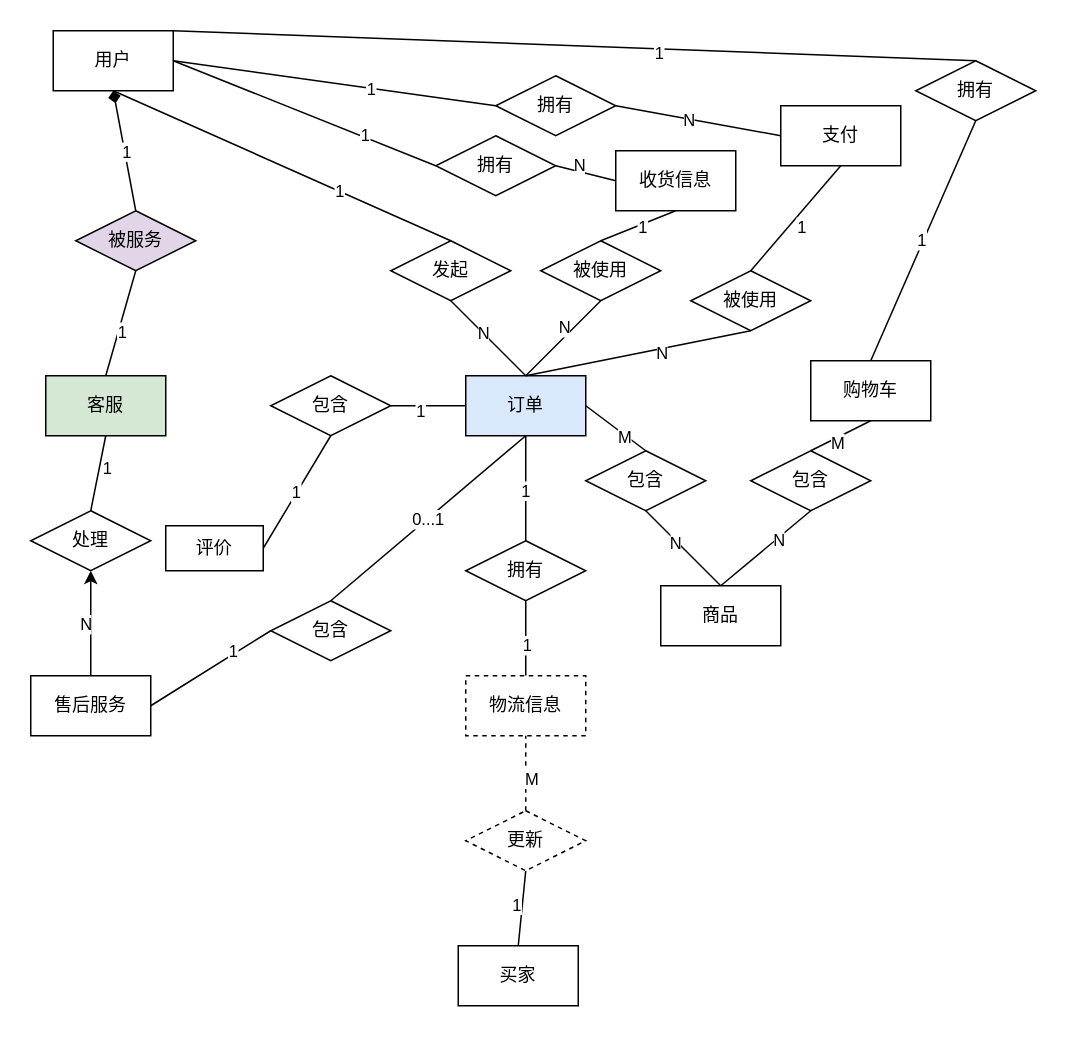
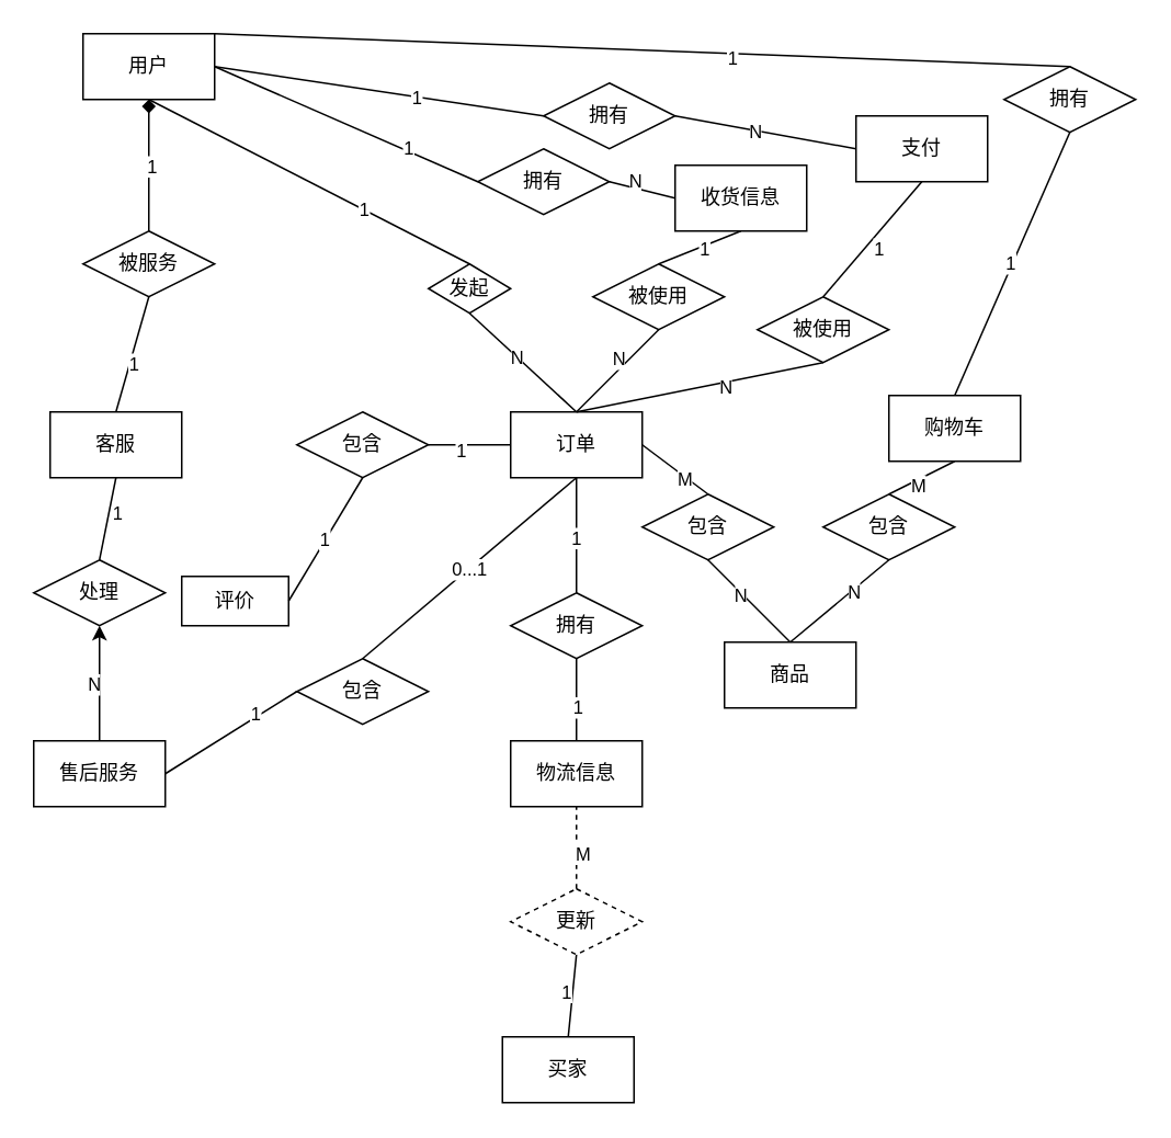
  <mxCell id="0" />
  <mxCell id="1" parent="0" />
- <mxCell id="2" value="用户" style="rounded=0;whiteSpace=wrap;html=1;" vertex="1" parent="1"><mxGeometry x="35" y="20" width="80" height="40" as="geometry" /></mxCell>
- <mxCell id="3" value="订单" style="rounded=0;whiteSpace=wrap;html=1;fillColor=#dae8fc;" vertex="1" parent="1"><mxGeometry x="310" y="250" width="80" height="40" as="geometry" /></mxCell>
+ <mxCell id="2" value="用户" style="rounded=0;whiteSpace=wrap;html=1;" vertex="1" parent="1"><mxGeometry y="20" width="80" height="40" as="geometry" x="50" /></mxCell>
+ <mxCell id="3" value="订单" style="rounded=0;whiteSpace=wrap;html=1;" vertex="1" parent="1"><mxGeometry x="310" y="250" width="80" height="40" as="geometry" /></mxCell>
  <mxCell id="4" value="" style="endArrow=none;html=1;rounded=0;entryX=0.5;entryY=1;entryDx=0;entryDy=0;exitX=0.5;exitY=0;exitDx=0;exitDy=0;" edge="1" parent="1" source="6" target="2"><mxGeometry width="50" height="50" relative="1" as="geometry"><mxPoint x="290" y="140" as="sourcePoint" /><mxPoint x="290" y="130" as="targetPoint" /></mxGeometry></mxCell>
  <mxCell id="5" value="1" style="edgeLabel;html=1;align=center;verticalAlign=middle;resizable=0;points=[];" vertex="1" connectable="0" parent="4"><mxGeometry x="-0.333" relative="1" as="geometry"><mxPoint as="offset" /></mxGeometry></mxCell>
- <mxCell id="6" value="发起" style="rhombus;whiteSpace=wrap;html=1;" vertex="1" parent="1"><mxGeometry x="260" y="160" width="80" height="40" as="geometry" /></mxCell>
+ <mxCell id="6" value="发起" style="rhombus;whiteSpace=wrap;html=1;" vertex="1" parent="1"><mxGeometry x="260" y="160" width="50" height="30" as="geometry" /></mxCell>
  <mxCell id="7" value="" style="endArrow=none;html=1;rounded=0;exitX=0.5;exitY=0;exitDx=0;exitDy=0;entryX=0.5;entryY=1;entryDx=0;entryDy=0;" edge="1" parent="1" source="3" target="6"><mxGeometry width="50" height="50" relative="1" as="geometry"><mxPoint x="300" y="230" as="sourcePoint" /><mxPoint x="350" y="180" as="targetPoint" /></mxGeometry></mxCell>
  <mxCell id="8" value="N" style="edgeLabel;html=1;align=center;verticalAlign=middle;resizable=0;points=[];" vertex="1" connectable="0" parent="7"><mxGeometry x="0.133" relative="1" as="geometry"><mxPoint as="offset" /></mxGeometry></mxCell>
  <mxCell id="9" value="包含" style="rhombus;whiteSpace=wrap;html=1;" vertex="1" parent="1"><mxGeometry x="390" y="300" width="80" height="40" as="geometry" /></mxCell>
  <mxCell id="10" value="" style="endArrow=none;html=1;rounded=0;entryX=1;entryY=0.5;entryDx=0;entryDy=0;exitX=0.5;exitY=0;exitDx=0;exitDy=0;" edge="1" parent="1" source="9" target="3"><mxGeometry width="50" height="50" relative="1" as="geometry"><mxPoint x="230" y="310" as="sourcePoint" /><mxPoint x="280" y="260" as="targetPoint" /></mxGeometry></mxCell>
  <mxCell id="11" value="M" style="edgeLabel;html=1;align=center;verticalAlign=middle;resizable=0;points=[];" vertex="1" connectable="0" parent="10"><mxGeometry x="-0.333" y="1" relative="1" as="geometry"><mxPoint as="offset" /></mxGeometry></mxCell>
  <mxCell id="12" value="" style="endArrow=none;html=1;rounded=0;entryX=0.5;entryY=1;entryDx=0;entryDy=0;exitX=0.5;exitY=0;exitDx=0;exitDy=0;" edge="1" parent="1" source="14" target="9"><mxGeometry width="50" height="50" relative="1" as="geometry"><mxPoint x="290" y="350" as="sourcePoint" /><mxPoint x="300" y="360" as="targetPoint" /></mxGeometry></mxCell>
  <mxCell id="13" value="N" style="edgeLabel;html=1;align=center;verticalAlign=middle;resizable=0;points=[];" vertex="1" connectable="0" parent="12"><mxGeometry x="0.2" y="1" relative="1" as="geometry"><mxPoint as="offset" /></mxGeometry></mxCell>
  <mxCell id="14" value="商品" style="rounded=0;whiteSpace=wrap;html=1;" vertex="1" parent="1"><mxGeometry x="440" y="390" width="80" height="40" as="geometry" /></mxCell>
  <mxCell id="15" value="" style="endArrow=none;html=1;rounded=0;entryX=0.5;entryY=0;entryDx=0;entryDy=0;exitX=1;exitY=0;exitDx=0;exitDy=0;" edge="1" parent="1" source="2" target="17"><mxGeometry width="50" height="50" relative="1" as="geometry"><mxPoint x="470" y="80" as="sourcePoint" /><mxPoint x="410" y="140" as="targetPoint" /></mxGeometry></mxCell>
  <mxCell id="16" value="1" style="edgeLabel;html=1;align=center;verticalAlign=middle;resizable=0;points=[];" vertex="1" connectable="0" parent="15"><mxGeometry x="0.21" y="-2" relative="1" as="geometry"><mxPoint as="offset" /></mxGeometry></mxCell>
  <mxCell id="17" value="拥有" style="rhombus;whiteSpace=wrap;html=1;" vertex="1" parent="1"><mxGeometry x="610" y="40" width="80" height="40" as="geometry" /></mxCell>
  <mxCell id="18" value="" style="endArrow=none;html=1;rounded=0;entryX=0.5;entryY=1;entryDx=0;entryDy=0;exitX=0.5;exitY=0;exitDx=0;exitDy=0;" edge="1" parent="1" source="20" target="17"><mxGeometry width="50" height="50" relative="1" as="geometry"><mxPoint x="400" y="200" as="sourcePoint" /><mxPoint x="420" y="250" as="targetPoint" /></mxGeometry></mxCell>
  <mxCell id="19" value="1" style="edgeLabel;html=1;align=center;verticalAlign=middle;resizable=0;points=[];" vertex="1" connectable="0" parent="18"><mxGeometry y="1" relative="1" as="geometry"><mxPoint as="offset" /></mxGeometry></mxCell>
  <mxCell id="20" value="购物车" style="rounded=0;whiteSpace=wrap;html=1;" vertex="1" parent="1"><mxGeometry x="540" y="240" width="80" height="40" as="geometry" /></mxCell>
  <mxCell id="21" value="" style="endArrow=none;html=1;rounded=0;entryX=0.5;entryY=1;entryDx=0;entryDy=0;exitX=0.5;exitY=0;exitDx=0;exitDy=0;" edge="1" parent="1" source="23" target="20"><mxGeometry width="50" height="50" relative="1" as="geometry"><mxPoint x="400" y="280" as="sourcePoint" /><mxPoint x="400" y="280" as="targetPoint" /></mxGeometry></mxCell>
  <mxCell id="22" value="M" style="edgeLabel;html=1;align=center;verticalAlign=middle;resizable=0;points=[];" vertex="1" connectable="0" parent="21"><mxGeometry x="-0.2" y="-3" relative="1" as="geometry"><mxPoint as="offset" /></mxGeometry></mxCell>
  <mxCell id="23" value="包含" style="rhombus;whiteSpace=wrap;html=1;" vertex="1" parent="1"><mxGeometry x="500" y="300" width="80" height="40" as="geometry" /></mxCell>
  <mxCell id="24" value="" style="endArrow=none;html=1;rounded=0;exitX=0.5;exitY=0;exitDx=0;exitDy=0;entryX=0.5;entryY=1;entryDx=0;entryDy=0;" edge="1" parent="1" source="14" target="23"><mxGeometry width="50" height="50" relative="1" as="geometry"><mxPoint x="440" y="420" as="sourcePoint" /><mxPoint x="490" y="370" as="targetPoint" /></mxGeometry></mxCell>
  <mxCell id="25" value="N" style="edgeLabel;html=1;align=center;verticalAlign=middle;resizable=0;points=[];" vertex="1" connectable="0" parent="24"><mxGeometry x="0.248" y="-1" relative="1" as="geometry"><mxPoint as="offset" /></mxGeometry></mxCell>
  <mxCell id="26" value="" style="endArrow=none;html=1;rounded=0;entryX=0;entryY=0.5;entryDx=0;entryDy=0;exitX=1;exitY=0.5;exitDx=0;exitDy=0;" edge="1" parent="1" source="29" target="3"><mxGeometry width="50" height="50" relative="1" as="geometry"><mxPoint x="290" y="320" as="sourcePoint" /><mxPoint x="170" y="310" as="targetPoint" /></mxGeometry></mxCell>
  <mxCell id="27" value="1" style="edgeLabel;html=1;align=center;verticalAlign=middle;resizable=0;points=[];" vertex="1" connectable="0" parent="26"><mxGeometry x="-0.26" y="-3" relative="1" as="geometry"><mxPoint as="offset" /></mxGeometry></mxCell>
  <mxCell id="28" value="评价" style="rounded=0;whiteSpace=wrap;html=1;" vertex="1" parent="1"><mxGeometry x="110" y="350" width="65" height="30" as="geometry" /></mxCell>
  <mxCell id="29" value="包含" style="rhombus;whiteSpace=wrap;html=1;" vertex="1" parent="1"><mxGeometry x="180" y="250" width="80" height="40" as="geometry" /></mxCell>
  <mxCell id="30" value="" style="endArrow=none;html=1;rounded=0;entryX=0.5;entryY=1;entryDx=0;entryDy=0;exitX=1;exitY=0.5;exitDx=0;exitDy=0;" edge="1" parent="1" source="28" target="29"><mxGeometry width="50" height="50" relative="1" as="geometry"><mxPoint x="160" y="440" as="sourcePoint" /><mxPoint x="210" y="390" as="targetPoint" /></mxGeometry></mxCell>
  <mxCell id="31" value="1" style="edgeLabel;html=1;align=center;verticalAlign=middle;resizable=0;points=[];" vertex="1" connectable="0" parent="30"><mxGeometry x="-0.01" y="1" relative="1" as="geometry"><mxPoint as="offset" /></mxGeometry></mxCell>
  <mxCell id="32" value="" style="endArrow=none;html=1;rounded=0;exitX=1;exitY=0.5;exitDx=0;exitDy=0;entryX=0;entryY=0.5;entryDx=0;entryDy=0;" edge="1" parent="1" source="2" target="34"><mxGeometry width="50" height="50" relative="1" as="geometry"><mxPoint x="540" y="100" as="sourcePoint" /><mxPoint x="620" y="130" as="targetPoint" /></mxGeometry></mxCell>
  <mxCell id="33" value="1" style="edgeLabel;html=1;align=center;verticalAlign=middle;resizable=0;points=[];" vertex="1" connectable="0" parent="32"><mxGeometry x="0.452" y="2" relative="1" as="geometry"><mxPoint as="offset" /></mxGeometry></mxCell>
  <mxCell id="34" value="拥有" style="rhombus;whiteSpace=wrap;html=1;" vertex="1" parent="1"><mxGeometry x="290" y="90" width="80" height="40" as="geometry" /></mxCell>
  <mxCell id="35" value="" style="endArrow=none;html=1;rounded=0;entryX=1;entryY=0.5;entryDx=0;entryDy=0;exitX=0;exitY=0.5;exitDx=0;exitDy=0;" edge="1" parent="1" source="37" target="34"><mxGeometry width="50" height="50" relative="1" as="geometry"><mxPoint x="600" y="190" as="sourcePoint" /><mxPoint x="600" y="200" as="targetPoint" /></mxGeometry></mxCell>
  <mxCell id="36" value="N" style="edgeLabel;html=1;align=center;verticalAlign=middle;resizable=0;points=[];" vertex="1" connectable="0" parent="35"><mxGeometry x="0.24" y="-4" relative="1" as="geometry"><mxPoint as="offset" /></mxGeometry></mxCell>
  <mxCell id="37" value="收货信息" style="rounded=0;whiteSpace=wrap;html=1;" vertex="1" parent="1"><mxGeometry x="410" y="100" width="80" height="40" as="geometry" /></mxCell>
  <mxCell id="38" value="" style="endArrow=none;html=1;rounded=0;exitX=1;exitY=0.5;exitDx=0;exitDy=0;entryX=0;entryY=0.5;entryDx=0;entryDy=0;" edge="1" parent="1" source="2" target="40"><mxGeometry width="50" height="50" relative="1" as="geometry"><mxPoint x="260" y="50" as="sourcePoint" /><mxPoint x="320" y="30" as="targetPoint" /></mxGeometry></mxCell>
  <mxCell id="39" value="1" style="edgeLabel;html=1;align=center;verticalAlign=middle;resizable=0;points=[];" vertex="1" connectable="0" parent="38"><mxGeometry x="0.224" relative="1" as="geometry"><mxPoint as="offset" /></mxGeometry></mxCell>
  <mxCell id="40" value="拥有" style="rhombus;whiteSpace=wrap;html=1;" vertex="1" parent="1"><mxGeometry x="330" y="50" width="80" height="40" as="geometry" /></mxCell>
  <mxCell id="41" value="" style="endArrow=none;html=1;rounded=0;exitX=1;exitY=0.5;exitDx=0;exitDy=0;entryX=0;entryY=0.5;entryDx=0;entryDy=0;" edge="1" parent="1" source="40" target="43"><mxGeometry width="50" height="50" relative="1" as="geometry"><mxPoint x="480" y="60" as="sourcePoint" /><mxPoint x="500" y="20" as="targetPoint" /></mxGeometry></mxCell>
  <mxCell id="42" value="N" style="edgeLabel;html=1;align=center;verticalAlign=middle;resizable=0;points=[];" vertex="1" connectable="0" parent="41"><mxGeometry x="-0.147" y="-1" relative="1" as="geometry"><mxPoint x="1" as="offset" /></mxGeometry></mxCell>
  <mxCell id="43" value="支付" style="rounded=0;whiteSpace=wrap;html=1;" vertex="1" parent="1"><mxGeometry x="520" y="70" width="80" height="40" as="geometry" /></mxCell>
  <mxCell id="44" value="" style="endArrow=none;html=1;rounded=0;exitX=0.5;exitY=0;exitDx=0;exitDy=0;entryX=0.5;entryY=1;entryDx=0;entryDy=0;" edge="1" parent="1" source="3" target="46"><mxGeometry width="50" height="50" relative="1" as="geometry"><mxPoint x="370" y="220" as="sourcePoint" /><mxPoint x="390" y="200" as="targetPoint" /></mxGeometry></mxCell>
  <mxCell id="45" value="N" style="edgeLabel;html=1;align=center;verticalAlign=middle;resizable=0;points=[];" vertex="1" connectable="0" parent="44"><mxGeometry x="0.189" y="4" relative="1" as="geometry"><mxPoint x="-1" as="offset" /></mxGeometry></mxCell>
  <mxCell id="46" value="被使用" style="rhombus;whiteSpace=wrap;html=1;" vertex="1" parent="1"><mxGeometry x="360" y="160" width="80" height="40" as="geometry" /></mxCell>
  <mxCell id="47" value="" style="endArrow=none;html=1;rounded=0;exitX=0.5;exitY=0;exitDx=0;exitDy=0;entryX=0.5;entryY=1;entryDx=0;entryDy=0;" edge="1" parent="1" source="46" target="37"><mxGeometry width="50" height="50" relative="1" as="geometry"><mxPoint x="470" y="210" as="sourcePoint" /><mxPoint x="520" y="160" as="targetPoint" /></mxGeometry></mxCell>
  <mxCell id="48" value="1" style="edgeLabel;html=1;align=center;verticalAlign=middle;resizable=0;points=[];" vertex="1" connectable="0" parent="47"><mxGeometry x="0.065" y="-1" relative="1" as="geometry"><mxPoint as="offset" /></mxGeometry></mxCell>
  <mxCell id="49" value="" style="endArrow=none;html=1;rounded=0;exitX=0.5;exitY=0;exitDx=0;exitDy=0;entryX=0.5;entryY=1;entryDx=0;entryDy=0;" edge="1" parent="1" source="3" target="51"><mxGeometry width="50" height="50" relative="1" as="geometry"><mxPoint x="490" y="250" as="sourcePoint" /><mxPoint x="460" y="220" as="targetPoint" /></mxGeometry></mxCell>
  <mxCell id="50" value="N" style="edgeLabel;html=1;align=center;verticalAlign=middle;resizable=0;points=[];" vertex="1" connectable="0" parent="49"><mxGeometry x="0.186" y="-3" relative="1" as="geometry"><mxPoint x="1" y="-1" as="offset" /></mxGeometry></mxCell>
  <mxCell id="51" value="被使用" style="rhombus;whiteSpace=wrap;html=1;" vertex="1" parent="1"><mxGeometry x="460" y="180" width="80" height="40" as="geometry" /></mxCell>
  <mxCell id="52" value="" style="endArrow=none;html=1;rounded=0;exitX=0.5;exitY=0;exitDx=0;exitDy=0;entryX=0.5;entryY=1;entryDx=0;entryDy=0;" edge="1" parent="1" source="51" target="43"><mxGeometry width="50" height="50" relative="1" as="geometry"><mxPoint x="530" y="170" as="sourcePoint" /><mxPoint x="580" y="120" as="targetPoint" /></mxGeometry></mxCell>
  <mxCell id="53" value="1" style="edgeLabel;html=1;align=center;verticalAlign=middle;resizable=0;points=[];" vertex="1" connectable="0" parent="52"><mxGeometry x="-0.037" y="-6" relative="1" as="geometry"><mxPoint as="offset" /></mxGeometry></mxCell>
  <mxCell id="54" value="" style="endArrow=none;html=1;rounded=0;entryX=0.5;entryY=1;entryDx=0;entryDy=0;exitX=0.5;exitY=0;exitDx=0;exitDy=0;" edge="1" parent="1" source="56" target="3"><mxGeometry width="50" height="50" relative="1" as="geometry"><mxPoint x="240" y="360" as="sourcePoint" /><mxPoint x="310" y="330" as="targetPoint" /></mxGeometry></mxCell>
  <mxCell id="55" value="0...1" style="edgeLabel;html=1;align=center;verticalAlign=middle;resizable=0;points=[];" vertex="1" connectable="0" parent="54"><mxGeometry x="-0.012" relative="1" as="geometry"><mxPoint as="offset" /></mxGeometry></mxCell>
  <mxCell id="56" value="包含" style="rhombus;whiteSpace=wrap;html=1;" vertex="1" parent="1"><mxGeometry x="180" y="400" width="80" height="40" as="geometry" /></mxCell>
  <mxCell id="57" value="" style="endArrow=none;html=1;rounded=0;entryX=0;entryY=0.5;entryDx=0;entryDy=0;exitX=1;exitY=0.5;exitDx=0;exitDy=0;" edge="1" parent="1" source="59" target="56"><mxGeometry width="50" height="50" relative="1" as="geometry"><mxPoint x="200" y="510" as="sourcePoint" /><mxPoint x="180" y="510" as="targetPoint" /></mxGeometry></mxCell>
  <mxCell id="58" value="1" style="edgeLabel;html=1;align=center;verticalAlign=middle;resizable=0;points=[];" vertex="1" connectable="0" parent="57"><mxGeometry x="0.371" y="3" relative="1" as="geometry"><mxPoint x="1" as="offset" /></mxGeometry></mxCell>
  <mxCell id="59" value="售后服务" style="rounded=0;whiteSpace=wrap;html=1;" vertex="1" parent="1"><mxGeometry x="20" y="450" width="80" height="40" as="geometry" /></mxCell>
  <mxCell id="60" value="拥有" style="rhombus;whiteSpace=wrap;html=1;" vertex="1" parent="1"><mxGeometry x="310" y="360" width="80" height="40" as="geometry" /></mxCell>
  <mxCell id="61" value="" style="endArrow=none;html=1;rounded=0;entryX=0.5;entryY=1;entryDx=0;entryDy=0;exitX=0.5;exitY=0;exitDx=0;exitDy=0;" edge="1" parent="1" source="63" target="60"><mxGeometry width="50" height="50" relative="1" as="geometry"><mxPoint x="350" y="450" as="sourcePoint" /><mxPoint x="420" y="480" as="targetPoint" /></mxGeometry></mxCell>
  <mxCell id="62" value="1" style="edgeLabel;html=1;align=center;verticalAlign=middle;resizable=0;points=[];" vertex="1" connectable="0" parent="61"><mxGeometry x="-0.16" relative="1" as="geometry"><mxPoint as="offset" /></mxGeometry></mxCell>
- <mxCell id="63" value="物流信息" style="rounded=0;whiteSpace=wrap;html=1;dashed=1;" vertex="1" parent="1"><mxGeometry x="310" y="450" width="80" height="40" as="geometry" /></mxCell>
+ <mxCell id="63" value="物流信息" style="rounded=0;whiteSpace=wrap;html=1;" vertex="1" parent="1"><mxGeometry x="310" y="450" width="80" height="40" as="geometry" /></mxCell>
  <mxCell id="64" value="买家" style="rounded=0;whiteSpace=wrap;html=1;" vertex="1" parent="1"><mxGeometry x="305" y="630" width="80" height="40" as="geometry" /></mxCell>
  <mxCell id="65" value="" style="endArrow=none;html=1;rounded=0;exitX=0.5;exitY=0;exitDx=0;exitDy=0;entryX=0.5;entryY=1;entryDx=0;entryDy=0;" edge="1" parent="1" source="64" target="67"><mxGeometry width="50" height="50" relative="1" as="geometry"><mxPoint x="380" y="570" as="sourcePoint" /><mxPoint x="350" y="570" as="targetPoint" /></mxGeometry></mxCell>
  <mxCell id="66" value="1" style="edgeLabel;html=1;align=center;verticalAlign=middle;resizable=0;points=[];" vertex="1" connectable="0" parent="65"><mxGeometry x="0.057" y="4" relative="1" as="geometry"><mxPoint as="offset" /></mxGeometry></mxCell>
  <mxCell id="67" value="更新" style="rhombus;whiteSpace=wrap;html=1;dashed=1;" vertex="1" parent="1"><mxGeometry x="310" y="540" width="80" height="40" as="geometry" /></mxCell>
  <mxCell id="68" value="" style="endArrow=none;html=1;rounded=0;exitX=0.5;exitY=0;exitDx=0;exitDy=0;entryX=0.5;entryY=1;entryDx=0;entryDy=0;dashed=1;" edge="1" parent="1" source="67" target="63"><mxGeometry width="50" height="50" relative="1" as="geometry"><mxPoint x="390" y="540" as="sourcePoint" /><mxPoint x="440" y="490" as="targetPoint" /></mxGeometry></mxCell>
  <mxCell id="69" value="M" style="edgeLabel;html=1;align=center;verticalAlign=middle;resizable=0;points=[];" vertex="1" connectable="0" parent="68"><mxGeometry x="-0.138" y="-3" relative="1" as="geometry"><mxPoint as="offset" /></mxGeometry></mxCell>
- <mxCell id="70" value="客服" style="rounded=0;whiteSpace=wrap;html=1;fillColor=#d5e8d4;" vertex="1" parent="1"><mxGeometry x="30" y="250" width="80" height="40" as="geometry" /></mxCell>
+ <mxCell id="70" value="客服" style="rounded=0;whiteSpace=wrap;html=1;" vertex="1" parent="1"><mxGeometry x="30" y="250" width="80" height="40" as="geometry" /></mxCell>
  <mxCell id="71" value="" style="endArrow=none;html=1;rounded=0;exitX=0.5;exitY=0;exitDx=0;exitDy=0;entryX=0.5;entryY=1;entryDx=0;entryDy=0;" edge="1" parent="1" source="70" target="73"><mxGeometry width="50" height="50" relative="1" as="geometry"><mxPoint x="60" y="270" as="sourcePoint" /><mxPoint x="60" y="190" as="targetPoint" /></mxGeometry></mxCell>
  <mxCell id="72" value="1" style="edgeLabel;html=1;align=center;verticalAlign=middle;resizable=0;points=[];" vertex="1" connectable="0" parent="71"><mxGeometry x="-0.151" y="-2" relative="1" as="geometry"><mxPoint as="offset" /></mxGeometry></mxCell>
- <mxCell id="73" value="被服务" style="rhombus;whiteSpace=wrap;html=1;fillColor=#e1d5e7;" vertex="1" parent="1"><mxGeometry y="140" width="80" height="40" as="geometry" x="50" /></mxCell>
+ <mxCell id="73" value="被服务" style="rhombus;whiteSpace=wrap;html=1;" vertex="1" parent="1"><mxGeometry y="140" width="80" height="40" as="geometry" x="50" /></mxCell>
  <mxCell id="74" value="" style="endArrow=diamond;html=1;rounded=0;exitX=0.5;exitY=0;exitDx=0;exitDy=0;entryX=0.5;entryY=1;entryDx=0;entryDy=0;" edge="1" parent="1" source="73" target="2"><mxGeometry width="50" height="50" relative="1" as="geometry"><mxPoint x="-30" y="400" as="sourcePoint" /><mxPoint x="20" y="350" as="targetPoint" /></mxGeometry></mxCell>
  <mxCell id="75" value="1" style="edgeLabel;html=1;align=center;verticalAlign=middle;resizable=0;points=[];" vertex="1" connectable="0" parent="74"><mxGeometry x="-0.011" y="-1" relative="1" as="geometry"><mxPoint as="offset" /></mxGeometry></mxCell>
  <mxCell id="76" value="" style="endArrow=none;html=1;rounded=0;exitX=0.5;exitY=1;exitDx=0;exitDy=0;entryX=0.5;entryY=0;entryDx=0;entryDy=0;" edge="1" parent="1" source="70" target="78"><mxGeometry width="50" height="50" relative="1" as="geometry"><mxPoint x="-40" y="440" as="sourcePoint" /><mxPoint x="-70" y="310" as="targetPoint" /></mxGeometry></mxCell>
  <mxCell id="77" value="1" style="edgeLabel;html=1;align=center;verticalAlign=middle;resizable=0;points=[];" vertex="1" connectable="0" parent="76"><mxGeometry x="-0.174" y="5" relative="1" as="geometry"><mxPoint as="offset" /></mxGeometry></mxCell>
  <mxCell id="78" value="处理" style="rhombus;whiteSpace=wrap;html=1;" vertex="1" parent="1"><mxGeometry x="20" y="340" width="80" height="40" as="geometry" /></mxCell>
  <mxCell id="79" value="" style="endArrow=classic;html=1;rounded=0;exitX=0.5;exitY=0;exitDx=0;exitDy=0;entryX=0.5;entryY=1;entryDx=0;entryDy=0;" edge="1" parent="1" source="59" target="78"><mxGeometry width="50" height="50" relative="1" as="geometry"><mxPoint x="0" y="420" as="sourcePoint" /><mxPoint y="370" as="targetPoint" x="50" /></mxGeometry></mxCell>
  <mxCell id="80" value="N" style="edgeLabel;html=1;align=center;verticalAlign=middle;resizable=0;points=[];" vertex="1" connectable="0" parent="79"><mxGeometry x="-0.013" y="4" relative="1" as="geometry"><mxPoint as="offset" /></mxGeometry></mxCell>
  <mxCell id="81" value="" style="endArrow=none;html=1;rounded=0;exitX=0.5;exitY=0;exitDx=0;exitDy=0;" edge="1" parent="1" source="60"><mxGeometry width="50" height="50" relative="1" as="geometry"><mxPoint x="110" y="560" as="sourcePoint" /><mxPoint x="350" y="290" as="targetPoint" /></mxGeometry></mxCell>
  <mxCell id="82" value="1" style="edgeLabel;html=1;align=center;verticalAlign=middle;resizable=0;points=[];" vertex="1" connectable="0" parent="81"><mxGeometry x="-0.033" y="1" relative="1" as="geometry"><mxPoint as="offset" /></mxGeometry></mxCell>
